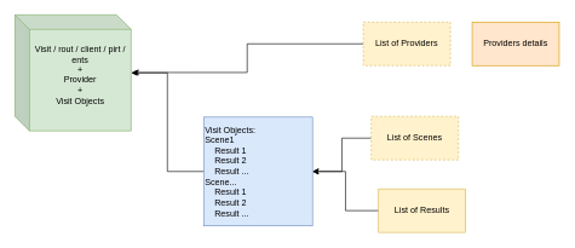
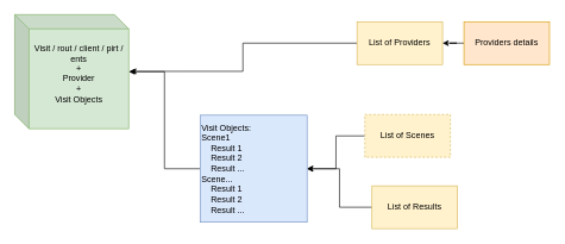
  <mxCell id="0" />
  <mxCell id="1" parent="0" />
  <mxCell id="2" style="edgeStyle=orthogonalEdgeStyle;rounded=0;orthogonalLoop=1;jettySize=auto;html=1;" edge="1" parent="1" source="3" target="7"><mxGeometry relative="1" as="geometry" /></mxCell>
  <mxCell id="3" value="List of Scenes" style="rounded=0;whiteSpace=wrap;html=1;fillColor=#fff2cc;strokeColor=#d6b656;dashed=1;" vertex="1" parent="1"><mxGeometry x="511" y="160" width="120" height="60" as="geometry" /></mxCell>
  <mxCell id="4" style="edgeStyle=orthogonalEdgeStyle;rounded=0;orthogonalLoop=1;jettySize=auto;html=1;entryX=1;entryY=0.5;entryDx=0;entryDy=0;" edge="1" parent="1" source="5" target="7"><mxGeometry relative="1" as="geometry" /></mxCell>
  <mxCell id="5" value="List of Results" style="rounded=0;whiteSpace=wrap;html=1;fillColor=#fff2cc;strokeColor=#d6b656;" vertex="1" parent="1"><mxGeometry x="521" y="260" width="120" height="60" as="geometry" /></mxCell>
  <mxCell id="6" style="edgeStyle=orthogonalEdgeStyle;rounded=0;orthogonalLoop=1;jettySize=auto;html=1;" edge="1" parent="1" source="7" target="12"><mxGeometry relative="1" as="geometry"><mxPoint x="190" y="65" as="targetPoint" /></mxGeometry></mxCell>
  <mxCell id="7" value="Visit Objects:&lt;br&gt;Scene1&lt;br&gt;&amp;nbsp; &amp;nbsp; Result 1&lt;br&gt;&amp;nbsp; &amp;nbsp; Result 2&lt;br&gt;&amp;nbsp; &amp;nbsp; Result ...&lt;br&gt;Scene...&lt;br&gt;&amp;nbsp; &amp;nbsp; Result 1&lt;br&gt;&amp;nbsp; &amp;nbsp; Result 2&lt;br&gt;&amp;nbsp; &amp;nbsp; Result ..." style="whiteSpace=wrap;html=1;aspect=fixed;align=left;fillColor=#dae8fc;strokeColor=#6c8ebf;" vertex="1" parent="1"><mxGeometry x="280" y="161" width="150" height="150" as="geometry" /></mxCell>
  <mxCell id="8" style="edgeStyle=orthogonalEdgeStyle;rounded=0;orthogonalLoop=1;jettySize=auto;html=1;entryX=1.013;entryY=0.497;entryDx=0;entryDy=0;entryPerimeter=0;" edge="1" parent="1" source="9" target="12"><mxGeometry relative="1" as="geometry"><mxPoint x="190" y="65" as="targetPoint" /></mxGeometry></mxCell>
- <mxCell id="9" value="List of Providers" style="rounded=0;whiteSpace=wrap;html=1;fillColor=#fff2cc;strokeColor=#d6b656;dashed=1;" vertex="1" parent="1"><mxGeometry x="500" y="30" width="120" height="60" as="geometry" /></mxCell>
+ <mxCell id="9" value="List of Providers" style="rounded=0;whiteSpace=wrap;html=1;fillColor=#fff2cc;strokeColor=#d6b656;" vertex="1" parent="1"><mxGeometry x="500" y="30" width="120" height="60" as="geometry" /></mxCell>
+ <mxCell id="10" style="edgeStyle=orthogonalEdgeStyle;rounded=0;orthogonalLoop=1;jettySize=auto;html=1;" edge="1" parent="1" source="11" target="9"><mxGeometry relative="1" as="geometry" /></mxCell>
  <mxCell id="11" value="Providers details" style="rounded=0;whiteSpace=wrap;html=1;fillColor=#ffe6cc;strokeColor=#d79b00;" vertex="1" parent="1"><mxGeometry x="650" y="30" width="120" height="60" as="geometry" /></mxCell>
  <mxCell id="12" value="&lt;span&gt;Visit / rout / client / pirt / ents&lt;br&gt;+&lt;br&gt;Provider&lt;br&gt;+&lt;br&gt;&lt;/span&gt;&lt;span style=&quot;text-align: left&quot;&gt;Visit Objects&lt;/span&gt;&lt;span&gt;&lt;br&gt;&lt;br&gt;&lt;/span&gt;" style="shape=cube;whiteSpace=wrap;html=1;boundedLbl=1;backgroundOutline=1;darkOpacity=0.05;darkOpacity2=0.1;fillColor=#d5e8d4;strokeColor=#82b366;" vertex="1" parent="1"><mxGeometry x="20" y="20" width="160" height="160" as="geometry" /></mxCell>
